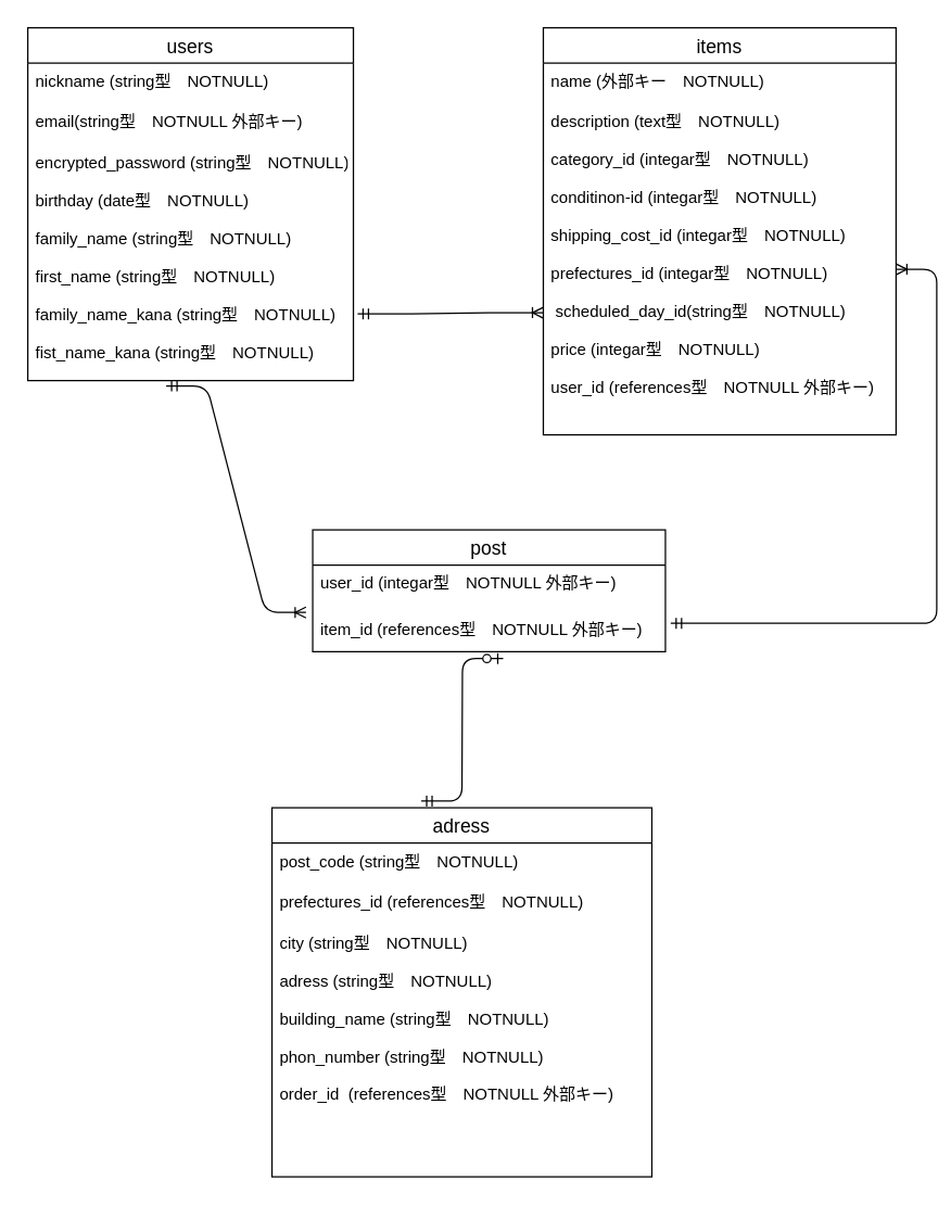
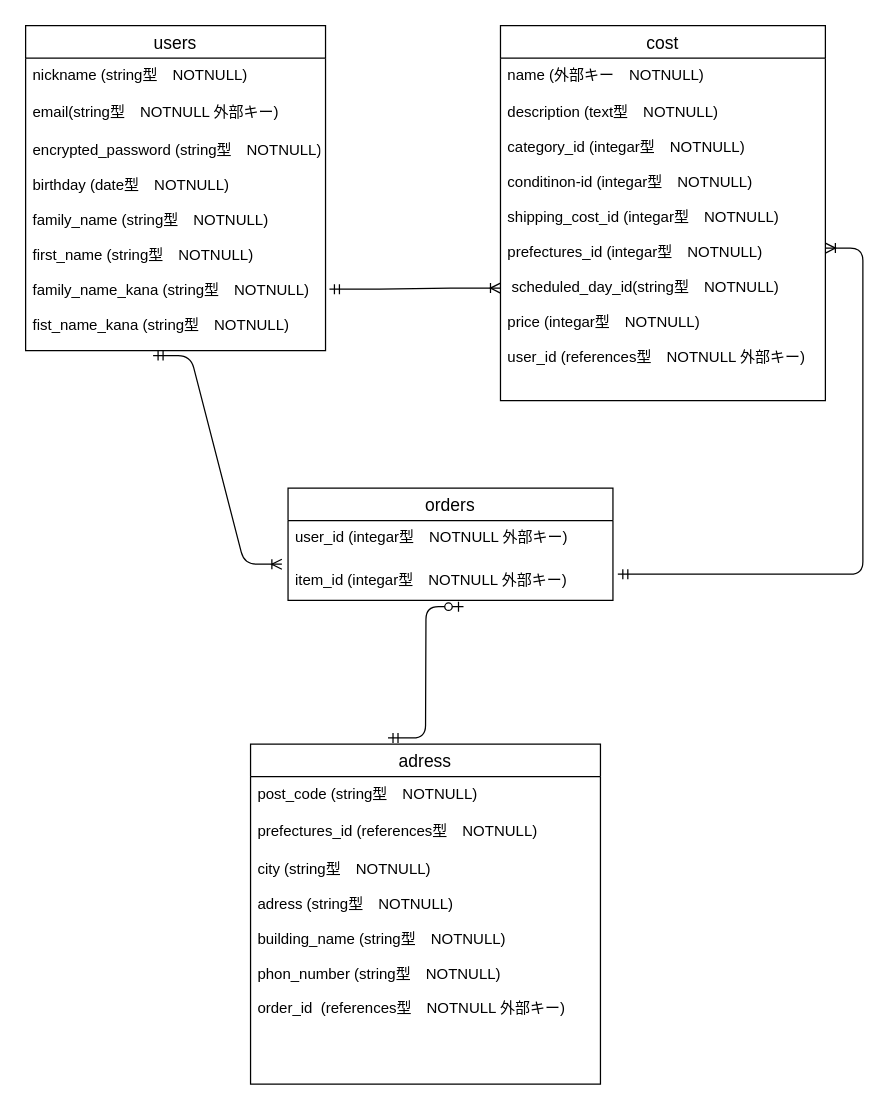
  <mxCell id="0" />
  <mxCell id="1" parent="0" />
  <mxCell id="2" value="users" style="swimlane;fontStyle=0;childLayout=stackLayout;horizontal=1;startSize=26;horizontalStack=0;resizeParent=1;resizeParentMax=0;resizeLast=0;collapsible=1;marginBottom=0;align=center;fontSize=14;" parent="1" vertex="1"><mxGeometry x="20" y="20" width="240" height="260" as="geometry"><mxRectangle x="40" y="40" width="70" height="26" as="alternateBounds" /></mxGeometry></mxCell>
  <mxCell id="3" value="nickname (string型　NOTNULL)" style="text;strokeColor=none;fillColor=none;spacingLeft=4;spacingRight=4;overflow=hidden;rotatable=0;points=[[0,0.5],[1,0.5]];portConstraint=eastwest;fontSize=12;" parent="2" vertex="1"><mxGeometry y="26" width="240" height="30" as="geometry" /></mxCell>
  <mxCell id="4" value="email(string型　NOTNULL 外部キー)" style="text;strokeColor=none;fillColor=none;spacingLeft=4;spacingRight=4;overflow=hidden;rotatable=0;points=[[0,0.5],[1,0.5]];portConstraint=eastwest;fontSize=12;" parent="2" vertex="1"><mxGeometry y="56" width="240" height="30" as="geometry" /></mxCell>
  <mxCell id="5" value="encrypted_password (string型　NOTNULL)&#10;&#10;birthday (date型　NOTNULL)&#10;&#10;family_name (string型　NOTNULL)&#10;&#10;first_name (string型　NOTNULL)&#10;&#10;family_name_kana (string型　NOTNULL)&#10;&#10;fist_name_kana (string型　NOTNULL)&#10;" style="text;strokeColor=none;fillColor=none;spacingLeft=4;spacingRight=4;overflow=hidden;rotatable=0;points=[[0,0.5],[1,0.5]];portConstraint=eastwest;fontSize=12;" parent="2" vertex="1"><mxGeometry y="86" width="240" height="174" as="geometry" /></mxCell>
- <mxCell id="6" value="items" style="swimlane;fontStyle=0;childLayout=stackLayout;horizontal=1;startSize=26;horizontalStack=0;resizeParent=1;resizeParentMax=0;resizeLast=0;collapsible=1;marginBottom=0;align=center;fontSize=14;" parent="1" vertex="1"><mxGeometry x="400" y="20" width="260" height="300" as="geometry" /></mxCell>
+ <mxCell id="6" value="cost" style="swimlane;fontStyle=0;childLayout=stackLayout;horizontal=1;startSize=26;horizontalStack=0;resizeParent=1;resizeParentMax=0;resizeLast=0;collapsible=1;marginBottom=0;align=center;fontSize=14;" parent="1" vertex="1"><mxGeometry x="400" y="20" width="260" height="300" as="geometry" /></mxCell>
  <mxCell id="7" value="name (外部キー　NOTNULL)" style="text;strokeColor=none;fillColor=none;spacingLeft=4;spacingRight=4;overflow=hidden;rotatable=0;points=[[0,0.5],[1,0.5]];portConstraint=eastwest;fontSize=12;" parent="6" vertex="1"><mxGeometry y="26" width="260" height="30" as="geometry" /></mxCell>
  <mxCell id="8" value="description (text型　NOTNULL)&#10;&#10;category_id (integar型　NOTNULL)&#10;&#10;conditinon-id (integar型　NOTNULL)&#10;&#10;shipping_cost_id (integar型　NOTNULL)&#10;&#10;prefectures_id (integar型　NOTNULL)&#10;&#10; scheduled_day_id(string型　NOTNULL)&#10;&#10;price (integar型　NOTNULL)&#10;&#10;user_id (references型　NOTNULL 外部キー)&#10;" style="text;strokeColor=none;fillColor=none;spacingLeft=4;spacingRight=4;overflow=hidden;rotatable=0;points=[[0,0.5],[1,0.5]];portConstraint=eastwest;fontSize=12;" parent="6" vertex="1"><mxGeometry y="56" width="260" height="244" as="geometry" /></mxCell>
- <mxCell id="9" value="post" style="swimlane;fontStyle=0;childLayout=stackLayout;horizontal=1;startSize=26;horizontalStack=0;resizeParent=1;resizeParentMax=0;resizeLast=0;collapsible=1;marginBottom=0;align=center;fontSize=14;" parent="1" vertex="1"><mxGeometry x="230" y="390" width="260" height="90" as="geometry" /></mxCell>
+ <mxCell id="9" value="orders" style="swimlane;fontStyle=0;childLayout=stackLayout;horizontal=1;startSize=26;horizontalStack=0;resizeParent=1;resizeParentMax=0;resizeLast=0;collapsible=1;marginBottom=0;align=center;fontSize=14;" parent="1" vertex="1"><mxGeometry x="230" y="390" width="260" height="90" as="geometry" /></mxCell>
  <mxCell id="10" value="user_id (integar型　NOTNULL 外部キー)" style="text;strokeColor=none;fillColor=none;spacingLeft=4;spacingRight=4;overflow=hidden;rotatable=0;points=[[0,0.5],[1,0.5]];portConstraint=eastwest;fontSize=12;" parent="9" vertex="1"><mxGeometry y="26" width="260" height="34" as="geometry" /></mxCell>
- <mxCell id="11" value="item_id (references型　NOTNULL 外部キー)" style="text;strokeColor=none;fillColor=none;spacingLeft=4;spacingRight=4;overflow=hidden;rotatable=0;points=[[0,0.5],[1,0.5]];portConstraint=eastwest;fontSize=12;" parent="9" vertex="1"><mxGeometry y="60" width="260" height="30" as="geometry" /></mxCell>
+ <mxCell id="11" value="item_id (integar型　NOTNULL 外部キー)" style="text;strokeColor=none;fillColor=none;spacingLeft=4;spacingRight=4;overflow=hidden;rotatable=0;points=[[0,0.5],[1,0.5]];portConstraint=eastwest;fontSize=12;" parent="9" vertex="1"><mxGeometry y="60" width="260" height="30" as="geometry" /></mxCell>
  <mxCell id="12" value="adress" style="swimlane;fontStyle=0;childLayout=stackLayout;horizontal=1;startSize=26;horizontalStack=0;resizeParent=1;resizeParentMax=0;resizeLast=0;collapsible=1;marginBottom=0;align=center;fontSize=14;" parent="1" vertex="1"><mxGeometry x="200" y="595" width="280" height="272" as="geometry" /></mxCell>
  <mxCell id="13" value="post_code (string型　NOTNULL)" style="text;strokeColor=none;fillColor=none;spacingLeft=4;spacingRight=4;overflow=hidden;rotatable=0;points=[[0,0.5],[1,0.5]];portConstraint=eastwest;fontSize=12;" parent="12" vertex="1"><mxGeometry y="26" width="280" height="30" as="geometry" /></mxCell>
  <mxCell id="14" value="prefectures_id (references型　NOTNULL)" style="text;strokeColor=none;fillColor=none;spacingLeft=4;spacingRight=4;overflow=hidden;rotatable=0;points=[[0,0.5],[1,0.5]];portConstraint=eastwest;fontSize=12;" parent="12" vertex="1"><mxGeometry y="56" width="280" height="30" as="geometry" /></mxCell>
  <mxCell id="15" value="city (string型　NOTNULL)&#10;&#10;adress (string型　NOTNULL)&#10;&#10;building_name (string型　NOTNULL)&#10;&#10;phon_number (string型　NOTNULL)&#10;&#10;order_id  (references型　NOTNULL 外部キー)" style="text;strokeColor=none;fillColor=none;spacingLeft=4;spacingRight=4;overflow=hidden;rotatable=0;points=[[0,0.5],[1,0.5]];portConstraint=eastwest;fontSize=12;" parent="12" vertex="1"><mxGeometry y="86" width="280" height="186" as="geometry" /></mxCell>
  <mxCell id="16" value="" style="edgeStyle=entityRelationEdgeStyle;fontSize=12;html=1;endArrow=ERoneToMany;startArrow=ERmandOne;exitX=0.425;exitY=1.023;exitDx=0;exitDy=0;exitPerimeter=0;entryX=-0.019;entryY=0.033;entryDx=0;entryDy=0;entryPerimeter=0;" parent="1" source="5" target="11" edge="1"><mxGeometry width="100" height="100" relative="1" as="geometry"><mxPoint x="120" y="320" as="sourcePoint" /><mxPoint x="160" y="550" as="targetPoint" /></mxGeometry></mxCell>
  <mxCell id="17" value="" style="edgeStyle=entityRelationEdgeStyle;fontSize=12;html=1;endArrow=ERoneToMany;startArrow=ERmandOne;exitX=1.013;exitY=0.718;exitDx=0;exitDy=0;exitPerimeter=0;" parent="1" source="5" edge="1"><mxGeometry width="100" height="100" relative="1" as="geometry"><mxPoint x="270" y="230" as="sourcePoint" /><mxPoint x="400" y="230" as="targetPoint" /></mxGeometry></mxCell>
  <mxCell id="18" value="" style="edgeStyle=entityRelationEdgeStyle;fontSize=12;html=1;endArrow=ERoneToMany;startArrow=ERmandOne;exitX=1.015;exitY=0.3;exitDx=0;exitDy=0;exitPerimeter=0;" parent="1" source="11" target="8" edge="1"><mxGeometry width="100" height="100" relative="1" as="geometry"><mxPoint x="550" y="460" as="sourcePoint" /><mxPoint x="590" y="450" as="targetPoint" /></mxGeometry></mxCell>
  <mxCell id="19" value="" style="edgeStyle=entityRelationEdgeStyle;fontSize=12;html=1;endArrow=ERzeroToOne;startArrow=ERmandOne;entryX=0.54;entryY=1.167;entryDx=0;entryDy=0;entryPerimeter=0;" parent="1" target="11" edge="1"><mxGeometry width="100" height="100" relative="1" as="geometry"><mxPoint x="310" y="590" as="sourcePoint" /><mxPoint x="370" y="490" as="targetPoint" /></mxGeometry></mxCell>
